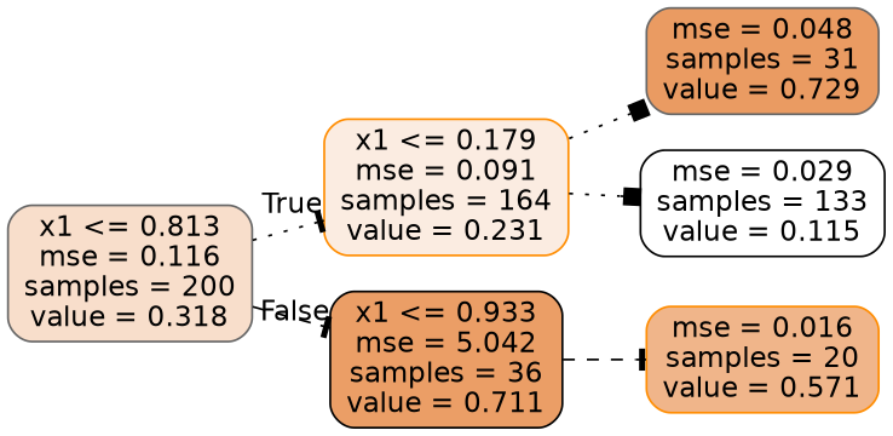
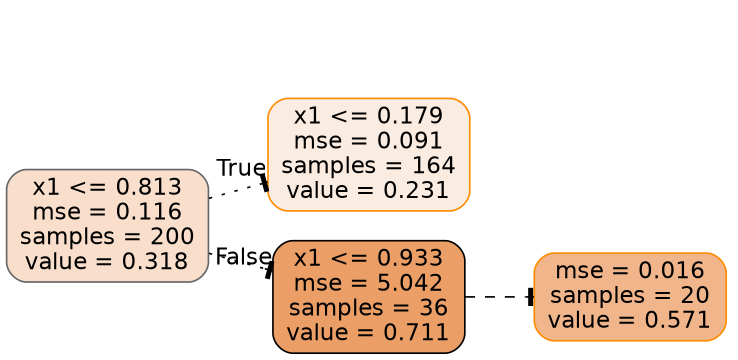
  digraph {
    rankdir=LR
    node [color=gray40 fontname=helvetica shape=box style="filled, rounded"]
    edge [arrowhead=tee fontname=helvetica style=dotted]
    n1 [fillcolor="#f8decb" label="x1 <= 0.813\nmse = 0.116\nsamples = 200\nvalue = 0.318"]
    n2 [color=darkorange fillcolor="#fbece1" label="x1 <= 0.179\nmse = 0.091\nsamples = 164\nvalue = 0.231"]
    n3 [color=black fillcolor="#eb9e66" label="x1 <= 0.933\nmse = 5.042\nsamples = 36\nvalue = 0.711"]
-   n4 [fillcolor="#ea9b62" label="mse = 0.048\nsamples = 31\nvalue = 0.729"]
-   n5 [color=black fillcolor="#ffffff" label="mse = 0.029\nsamples = 133\nvalue = 0.115"]
    n6 [color=darkorange fillcolor="#f0b58a" label="mse = 0.016\nsamples = 20\nvalue = 0.571"]
    n1 -> n2 [headlabel=True labelangle=45 labeldistance=2.5]
-   n1 -> n3 [headlabel=False labelangle=-45 labeldistance=2.5 style=dashed]
-   n2 -> n4 [arrowhead=box]
-   n2 -> n5 [arrowhead=box]
+   n1 -> n3 [headlabel=False labelangle=-45 labeldistance=2.5]
    n3 -> n6 [style=dashed]
  }
